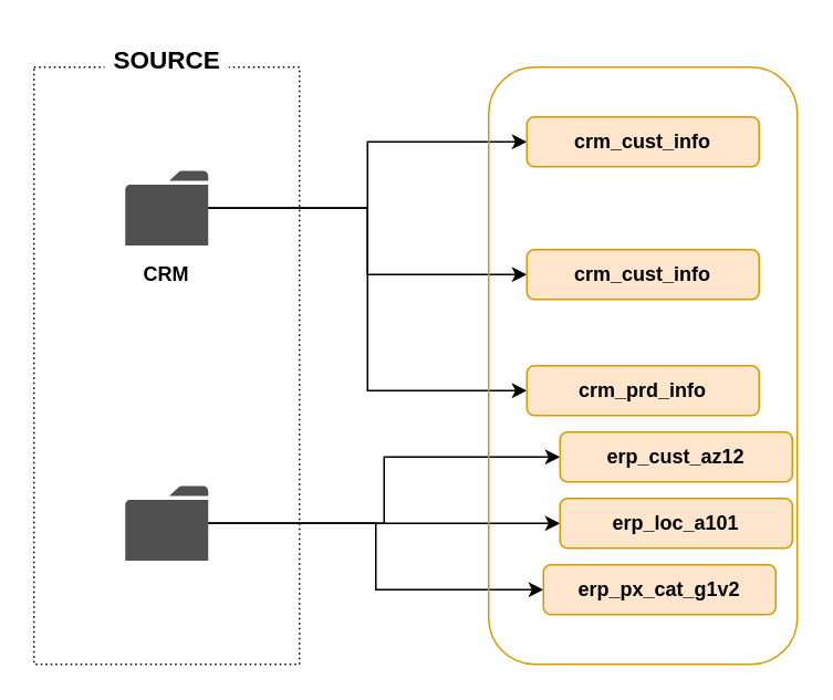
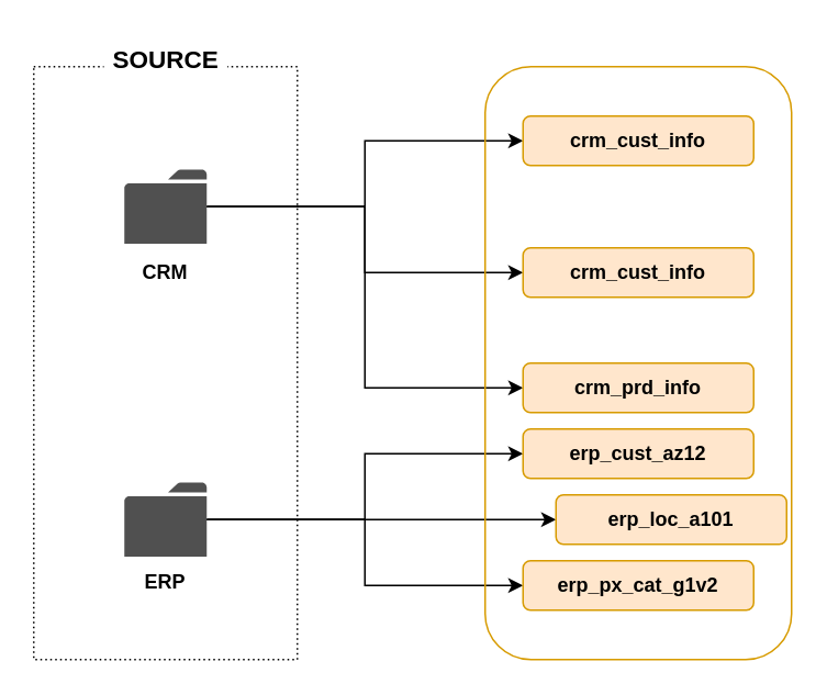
  <mxCell id="0" />
  <mxCell id="1" parent="0" />
  <mxCell id="2" value="" style="rounded=0;whiteSpace=wrap;html=1;dashed=1;dashPattern=1 2;gradientColor=none;fillColor=none;" vertex="1" parent="1"><mxGeometry x="20" y="40" width="160" height="360" as="geometry" /></mxCell>
  <mxCell id="3" style="edgeStyle=orthogonalEdgeStyle;rounded=0;orthogonalLoop=1;jettySize=auto;html=1;entryX=0;entryY=0.5;entryDx=0;entryDy=0;" edge="1" parent="1" source="6" target="15"><mxGeometry relative="1" as="geometry" /></mxCell>
  <mxCell id="4" style="edgeStyle=orthogonalEdgeStyle;rounded=0;orthogonalLoop=1;jettySize=auto;html=1;entryX=0;entryY=0.5;entryDx=0;entryDy=0;" edge="1" parent="1" source="6" target="17"><mxGeometry relative="1" as="geometry" /></mxCell>
  <mxCell id="5" style="edgeStyle=orthogonalEdgeStyle;rounded=0;orthogonalLoop=1;jettySize=auto;html=1;entryX=0;entryY=0.5;entryDx=0;entryDy=0;" edge="1" parent="1" source="6" target="16"><mxGeometry relative="1" as="geometry" /></mxCell>
  <mxCell id="6" value="" style="sketch=0;pointerEvents=1;shadow=0;dashed=0;html=1;strokeColor=none;fillColor=#505050;labelPosition=center;verticalLabelPosition=bottom;verticalAlign=top;outlineConnect=0;align=center;shape=mxgraph.office.concepts.folder;" vertex="1" parent="1"><mxGeometry x="75" y="102.5" width="50" height="45" as="geometry" /></mxCell>
  <mxCell id="7" style="edgeStyle=orthogonalEdgeStyle;rounded=0;orthogonalLoop=1;jettySize=auto;html=1;" edge="1" parent="1" source="10" target="19"><mxGeometry relative="1" as="geometry" /></mxCell>
  <mxCell id="8" style="edgeStyle=orthogonalEdgeStyle;rounded=0;orthogonalLoop=1;jettySize=auto;html=1;entryX=0;entryY=0.5;entryDx=0;entryDy=0;" edge="1" parent="1" source="10" target="20"><mxGeometry relative="1" as="geometry" /></mxCell>
  <mxCell id="9" style="edgeStyle=orthogonalEdgeStyle;rounded=0;orthogonalLoop=1;jettySize=auto;html=1;entryX=0;entryY=0.5;entryDx=0;entryDy=0;" edge="1" parent="1" source="10" target="18"><mxGeometry relative="1" as="geometry" /></mxCell>
  <mxCell id="10" value="" style="sketch=0;pointerEvents=1;shadow=0;dashed=0;html=1;strokeColor=none;fillColor=#505050;labelPosition=center;verticalLabelPosition=bottom;verticalAlign=top;outlineConnect=0;align=center;shape=mxgraph.office.concepts.folder;" vertex="1" parent="1"><mxGeometry x="75" y="292.5" width="50" height="45" as="geometry" /></mxCell>
  <mxCell id="11" value="&lt;b&gt;CRM&lt;/b&gt;" style="text;html=1;align=center;verticalAlign=middle;whiteSpace=wrap;rounded=0;" vertex="1" parent="1"><mxGeometry x="70" y="150" width="60" height="30" as="geometry" /></mxCell>
+ <mxCell id="12" value="&lt;b&gt;ERP&lt;/b&gt;" style="text;html=1;align=center;verticalAlign=middle;whiteSpace=wrap;rounded=0;" vertex="1" parent="1"><mxGeometry x="70" y="337.5" width="60" height="30" as="geometry" /></mxCell>
  <mxCell id="13" value="&lt;b&gt;&lt;font style=&quot;font-size: 15px;&quot;&gt;SOURCE&lt;/font&gt;&lt;/b&gt;" style="text;html=1;align=center;verticalAlign=middle;whiteSpace=wrap;rounded=0;fillColor=default;" vertex="1" parent="1"><mxGeometry x="62.5" y="20" width="75" height="30" as="geometry" /></mxCell>
  <mxCell id="14" value="" style="rounded=1;whiteSpace=wrap;html=1;fillColor=none;strokeColor=#d79b00;" vertex="1" parent="1"><mxGeometry x="294" y="40" width="186" height="360" as="geometry" /></mxCell>
  <mxCell id="15" value="&lt;b&gt;crm_cust_info&lt;/b&gt;" style="text;html=1;align=center;verticalAlign=middle;whiteSpace=wrap;rounded=1;fillColor=#ffe6cc;strokeColor=#d79b00;" vertex="1" parent="1"><mxGeometry x="317" y="70" width="140" height="30" as="geometry" /></mxCell>
  <mxCell id="16" value="&lt;b&gt;crm_prd_info&lt;/b&gt;" style="text;html=1;align=center;verticalAlign=middle;whiteSpace=wrap;rounded=1;fillColor=#ffe6cc;strokeColor=#d79b00;" vertex="1" parent="1"><mxGeometry x="317" y="220" width="140" height="30" as="geometry" /></mxCell>
  <mxCell id="17" value="&lt;b&gt;crm_cust_info&lt;/b&gt;" style="text;html=1;align=center;verticalAlign=middle;whiteSpace=wrap;rounded=1;fillColor=#ffe6cc;strokeColor=#d79b00;" vertex="1" parent="1"><mxGeometry x="317" y="150" width="140" height="30" as="geometry" /></mxCell>
- <mxCell id="18" value="&lt;b&gt;erp_cust_az12&lt;/b&gt;" style="text;html=1;align=center;verticalAlign=middle;whiteSpace=wrap;rounded=1;fillColor=#ffe6cc;strokeColor=#d79b00;" vertex="1" parent="1"><mxGeometry x="337" y="260" width="140" height="30" as="geometry" /></mxCell>
+ <mxCell id="18" value="&lt;b&gt;erp_cust_az12&lt;/b&gt;" style="text;html=1;align=center;verticalAlign=middle;whiteSpace=wrap;rounded=1;fillColor=#ffe6cc;strokeColor=#d79b00;" vertex="1" parent="1"><mxGeometry x="317" y="260" width="140" height="30" as="geometry" /></mxCell>
  <mxCell id="19" value="&lt;b&gt;erp_loc_a101&lt;/b&gt;" style="text;html=1;align=center;verticalAlign=middle;whiteSpace=wrap;rounded=1;fillColor=#ffe6cc;strokeColor=#d79b00;" vertex="1" parent="1"><mxGeometry x="337" y="300" width="140" height="30" as="geometry" /></mxCell>
- <mxCell id="20" value="&lt;b&gt;erp_px_cat_g1v2&lt;/b&gt;" style="text;html=1;align=center;verticalAlign=middle;whiteSpace=wrap;rounded=1;fillColor=#ffe6cc;strokeColor=#d79b00;" vertex="1" parent="1"><mxGeometry x="327" y="340" width="140" height="30" as="geometry" /></mxCell>
+ <mxCell id="20" value="&lt;b&gt;erp_px_cat_g1v2&lt;/b&gt;" style="text;html=1;align=center;verticalAlign=middle;whiteSpace=wrap;rounded=1;fillColor=#ffe6cc;strokeColor=#d79b00;" vertex="1" parent="1"><mxGeometry x="317" y="340" width="140" height="30" as="geometry" /></mxCell>
